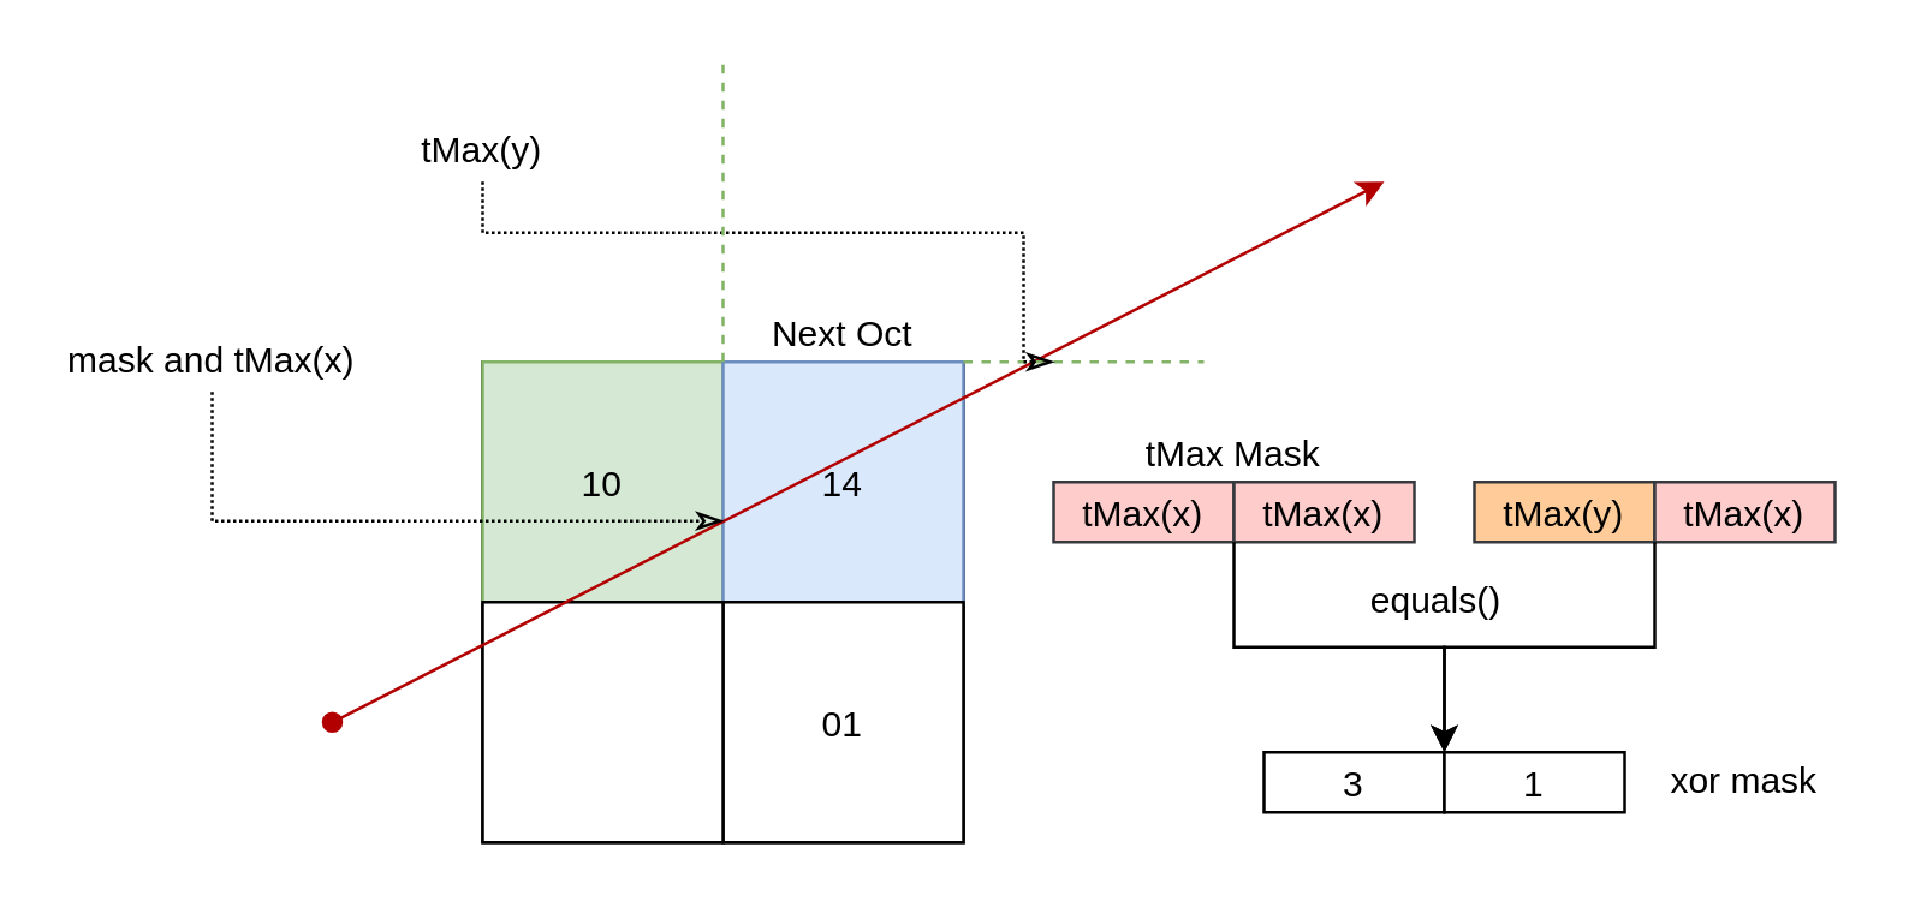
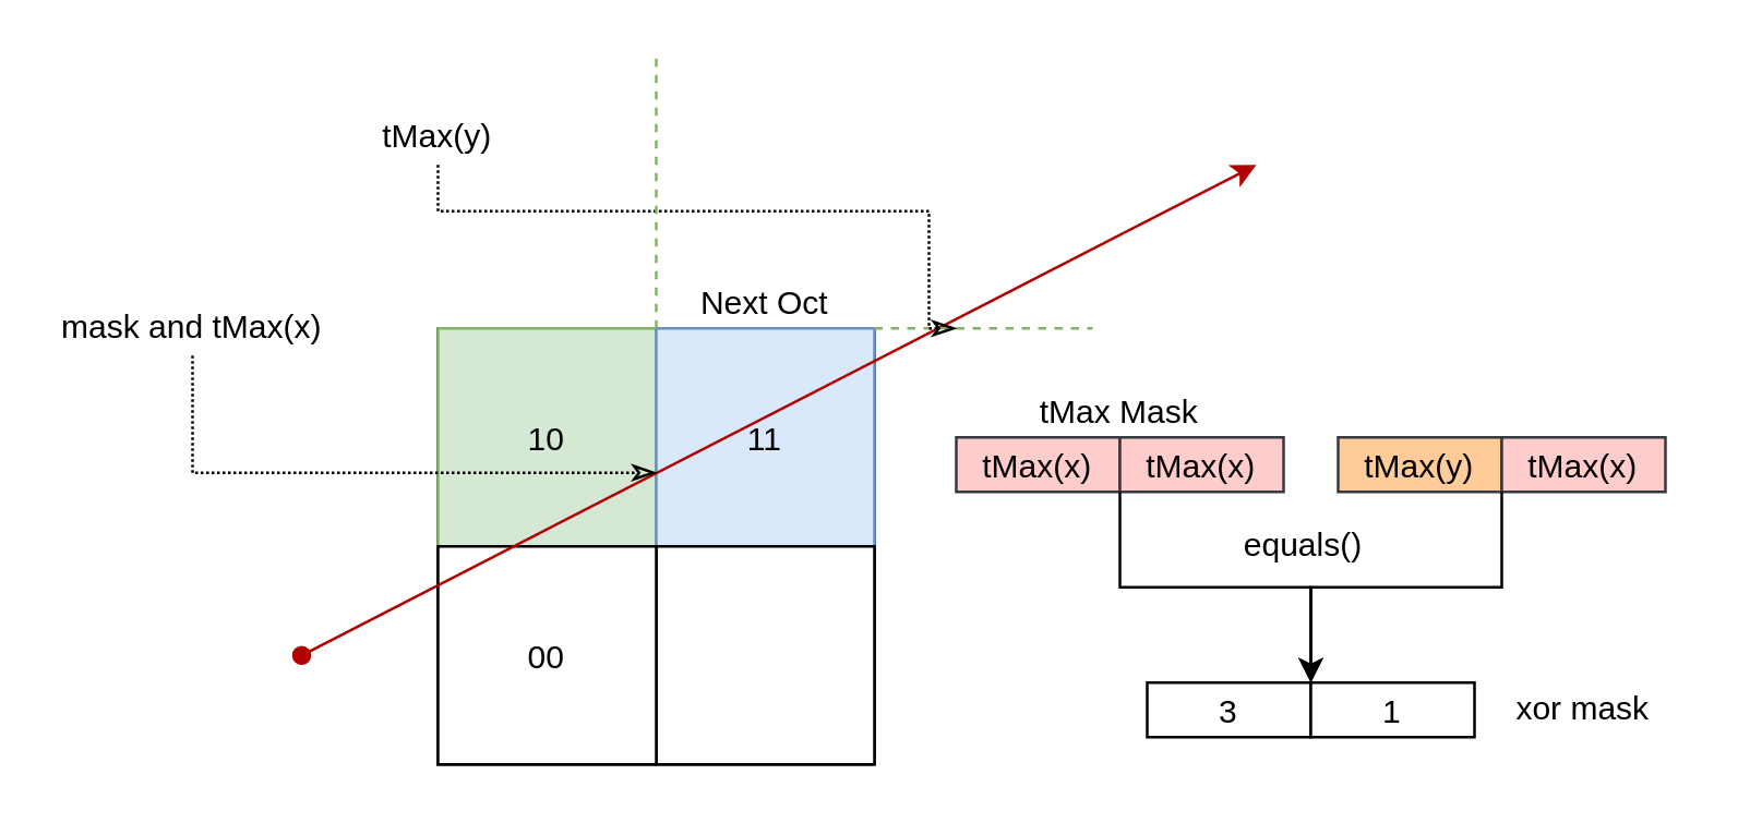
  <mxCell id="0" />
  <mxCell id="1" parent="0" />
  <mxCell id="2" value="" style="aspect=fixed;fillColor=none;" vertex="1" parent="1"><mxGeometry x="160" y="120" width="160" height="160" as="geometry" /></mxCell>
  <mxCell id="3" value="" style="aspect=fixed;fillColor=#d5e8d4;strokeColor=#82b366;" vertex="1" parent="1"><mxGeometry x="160" y="120" width="80" height="80" as="geometry" /></mxCell>
  <mxCell id="4" value="" style="aspect=fixed;fillColor=#dae8fc;strokeColor=#6c8ebf;" vertex="1" parent="1"><mxGeometry x="240" y="120" width="80" height="80" as="geometry" /></mxCell>
  <mxCell id="5" value="" style="aspect=fixed;" vertex="1" parent="1"><mxGeometry x="240" y="200" width="80" height="80" as="geometry" /></mxCell>
  <mxCell id="6" value="" style="aspect=fixed;" vertex="1" parent="1"><mxGeometry x="160" y="200" width="80" height="80" as="geometry" /></mxCell>
  <mxCell id="7" value="10" style="text;strokeColor=none;fillColor=none;align=center;verticalAlign=middle;rounded=0;" vertex="1" parent="1"><mxGeometry x="180" y="150" width="40" height="20" as="geometry" /></mxCell>
- <mxCell id="8" value="14" style="text;strokeColor=none;fillColor=none;align=center;verticalAlign=middle;rounded=0;" vertex="1" parent="1"><mxGeometry x="260" y="150" width="40" height="20" as="geometry" /></mxCell>
- <mxCell id="10" value="01" style="text;strokeColor=none;fillColor=none;align=center;verticalAlign=middle;rounded=0;" vertex="1" parent="1"><mxGeometry x="260" y="230" width="40" height="20" as="geometry" /></mxCell>
+ <mxCell id="8" value="11" style="text;strokeColor=none;fillColor=none;align=center;verticalAlign=middle;rounded=0;" vertex="1" parent="1"><mxGeometry x="260" y="150" width="40" height="20" as="geometry" /></mxCell>
+ <mxCell id="9" value="00" style="text;strokeColor=none;fillColor=none;align=center;verticalAlign=middle;rounded=0;" vertex="1" parent="1"><mxGeometry x="180" y="230" width="40" height="20" as="geometry" /></mxCell>
  <mxCell id="11" value="" style="endArrow=classic;html=1;fillColor=#e51400;strokeColor=#B20000;startArrow=oval;startFill=1;" edge="1" parent="1"><mxGeometry width="50" height="50" relative="1" as="geometry"><mxPoint x="110" y="240" as="sourcePoint" /><mxPoint x="460" y="60" as="targetPoint" /></mxGeometry></mxCell>
  <mxCell id="12" value="Next Oct" style="text;strokeColor=none;fillColor=none;align=center;verticalAlign=middle;rounded=0;" vertex="1" parent="1"><mxGeometry x="240" y="100" width="80" height="20" as="geometry" /></mxCell>
  <mxCell id="13" value="" style="rounded=0;whiteSpace=wrap;html=1;fillColor=#ffcccc;strokeColor=#36393d;" vertex="1" parent="1"><mxGeometry x="350" y="160" width="60" height="20" as="geometry" /></mxCell>
  <mxCell id="14" value="" style="rounded=0;whiteSpace=wrap;html=1;fillColor=#ffcccc;strokeColor=#36393d;" vertex="1" parent="1"><mxGeometry x="410" y="160" width="60" height="20" as="geometry" /></mxCell>
  <mxCell id="15" value="" style="endArrow=classicThin;html=1;entryX=0.001;entryY=0.662;entryDx=0;entryDy=0;entryPerimeter=0;edgeStyle=orthogonalEdgeStyle;rounded=0;dashed=1;exitX=0.5;exitY=1;exitDx=0;exitDy=0;endFill=0;dashPattern=1 1;" edge="1" parent="1" source="16" target="4"><mxGeometry width="50" height="50" relative="1" as="geometry"><mxPoint x="90" y="140" as="sourcePoint" /><mxPoint x="140" y="140" as="targetPoint" /></mxGeometry></mxCell>
  <mxCell id="16" value="mask and tMax(x)" style="text;html=1;strokeColor=none;fillColor=none;align=center;verticalAlign=middle;whiteSpace=wrap;rounded=0;" vertex="1" parent="1"><mxGeometry x="20" y="110" width="100" height="20" as="geometry" /></mxCell>
  <mxCell id="17" value="" style="endArrow=none;dashed=1;html=1;exitX=1;exitY=1;exitDx=0;exitDy=0;fillColor=#d5e8d4;strokeColor=#82b366;" edge="1" parent="1" source="12"><mxGeometry width="50" height="50" relative="1" as="geometry"><mxPoint x="380" y="160" as="sourcePoint" /><mxPoint x="400" y="120" as="targetPoint" /></mxGeometry></mxCell>
  <mxCell id="18" value="" style="endArrow=classicThin;html=1;edgeStyle=orthogonalEdgeStyle;rounded=0;dashed=1;exitX=0.5;exitY=1;exitDx=0;exitDy=0;endFill=0;dashPattern=1 1;" edge="1" parent="1" source="19"><mxGeometry width="50" height="50" relative="1" as="geometry"><mxPoint x="200" y="77.04" as="sourcePoint" /><mxPoint x="350" y="120" as="targetPoint" /><Array as="points"><mxPoint x="160" y="77" /><mxPoint x="340" y="77" /><mxPoint x="340" y="120" /></Array></mxGeometry></mxCell>
  <mxCell id="19" value="tMax(y)" style="text;html=1;strokeColor=none;fillColor=none;align=center;verticalAlign=middle;whiteSpace=wrap;rounded=0;" vertex="1" parent="1"><mxGeometry x="130" y="40" width="60" height="20" as="geometry" /></mxCell>
  <mxCell id="20" value="" style="endArrow=none;dashed=1;html=1;exitX=0;exitY=0;exitDx=0;exitDy=0;fillColor=#d5e8d4;strokeColor=#82b366;" edge="1" parent="1" source="4"><mxGeometry width="50" height="50" relative="1" as="geometry"><mxPoint x="330" y="130" as="sourcePoint" /><mxPoint x="240" y="20" as="targetPoint" /></mxGeometry></mxCell>
  <mxCell id="21" value="tMax Mask" style="text;strokeColor=none;fillColor=none;align=center;verticalAlign=middle;rounded=0;" vertex="1" parent="1"><mxGeometry x="370" y="140" width="80" height="20" as="geometry" /></mxCell>
  <mxCell id="22" value="tMax(x)" style="text;strokeColor=none;fillColor=none;align=center;verticalAlign=middle;rounded=0;" vertex="1" parent="1"><mxGeometry x="355" y="160" width="50" height="20" as="geometry" /></mxCell>
  <mxCell id="23" value="tMax(x)" style="text;strokeColor=none;fillColor=none;align=center;verticalAlign=middle;rounded=0;" vertex="1" parent="1"><mxGeometry x="415" y="160" width="50" height="20" as="geometry" /></mxCell>
  <mxCell id="24" value="" style="rounded=0;whiteSpace=wrap;html=1;fillColor=#ffcc99;strokeColor=#36393d;" vertex="1" parent="1"><mxGeometry x="490" y="160" width="60" height="20" as="geometry" /></mxCell>
  <mxCell id="25" value="" style="rounded=0;whiteSpace=wrap;html=1;fillColor=#ffcccc;strokeColor=#36393d;" vertex="1" parent="1"><mxGeometry x="550" y="160" width="60" height="20" as="geometry" /></mxCell>
  <mxCell id="26" value="tMax(x)" style="text;strokeColor=none;fillColor=none;align=center;verticalAlign=middle;rounded=0;" vertex="1" parent="1"><mxGeometry x="555" y="160" width="50" height="20" as="geometry" /></mxCell>
  <mxCell id="27" value="tMax(y)" style="text;strokeColor=none;fillColor=none;align=center;verticalAlign=middle;rounded=0;" vertex="1" parent="1"><mxGeometry x="495" y="160" width="50" height="20" as="geometry" /></mxCell>
  <mxCell id="28" value="" style="rounded=0;whiteSpace=wrap;html=1;fillColor=#ffffff;" vertex="1" parent="1"><mxGeometry x="420" y="250" width="60" height="20" as="geometry" /></mxCell>
  <mxCell id="29" value="" style="rounded=0;whiteSpace=wrap;html=1;fillColor=#ffffff;" vertex="1" parent="1"><mxGeometry x="480" y="250" width="60" height="20" as="geometry" /></mxCell>
  <mxCell id="30" value="3" style="text;strokeColor=none;fillColor=none;align=center;verticalAlign=middle;rounded=0;" vertex="1" parent="1"><mxGeometry x="425" y="250" width="50" height="20" as="geometry" /></mxCell>
  <mxCell id="31" value="1" style="text;strokeColor=none;fillColor=none;align=center;verticalAlign=middle;rounded=0;" vertex="1" parent="1"><mxGeometry x="485" y="250" width="50" height="20" as="geometry" /></mxCell>
  <mxCell id="32" value="" style="endArrow=classic;html=1;exitX=0;exitY=1;exitDx=0;exitDy=0;entryX=0;entryY=0;entryDx=0;entryDy=0;edgeStyle=orthogonalEdgeStyle;rounded=0;" edge="1" parent="1" source="14" target="29"><mxGeometry width="50" height="50" relative="1" as="geometry"><mxPoint x="400" y="230" as="sourcePoint" /><mxPoint x="450" y="180" as="targetPoint" /></mxGeometry></mxCell>
  <mxCell id="33" value="" style="endArrow=classic;html=1;exitX=0;exitY=1;exitDx=0;exitDy=0;entryX=1;entryY=0;entryDx=0;entryDy=0;rounded=0;edgeStyle=orthogonalEdgeStyle;" edge="1" parent="1" source="25" target="28"><mxGeometry width="50" height="50" relative="1" as="geometry"><mxPoint x="570" y="220" as="sourcePoint" /><mxPoint x="530" y="190" as="targetPoint" /></mxGeometry></mxCell>
  <mxCell id="34" value="equals()" style="text;html=1;strokeColor=none;fillColor=none;align=center;verticalAlign=middle;whiteSpace=wrap;rounded=0;" vertex="1" parent="1"><mxGeometry x="445" y="190" width="65" height="20" as="geometry" /></mxCell>
  <mxCell id="35" value="xor mask" style="text;html=1;strokeColor=none;fillColor=none;align=center;verticalAlign=middle;whiteSpace=wrap;rounded=0;" vertex="1" parent="1"><mxGeometry x="545" y="250" width="70" height="20" as="geometry" /></mxCell>
